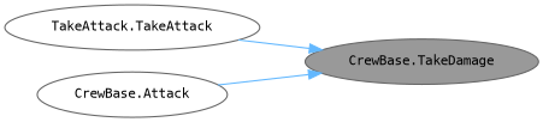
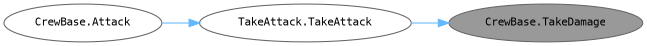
  digraph {
    rankdir=RL
    node [color=grey40 fillcolor=white fontname=Consolas fontsize=10 margin=0.1 style=filled]
    edge [color=steelblue1 dir=back fontname=Helvetica fontsize=10 labelfontname=Helvetica labelfontsize=10 style=solid]
    n1 [color=gray40 fillcolor=grey60 fontcolor=black height=0.2 label="CrewBase.TakeDamage" width=0.4]
    n2 [height=0.2 label="TakeAttack.TakeAttack" width=0.4]
    n3 [height=0.2 label="CrewBase.Attack" width=0.4]
    n1 -> n2
-   n1 -> n3
+   n2 -> n3
  }
